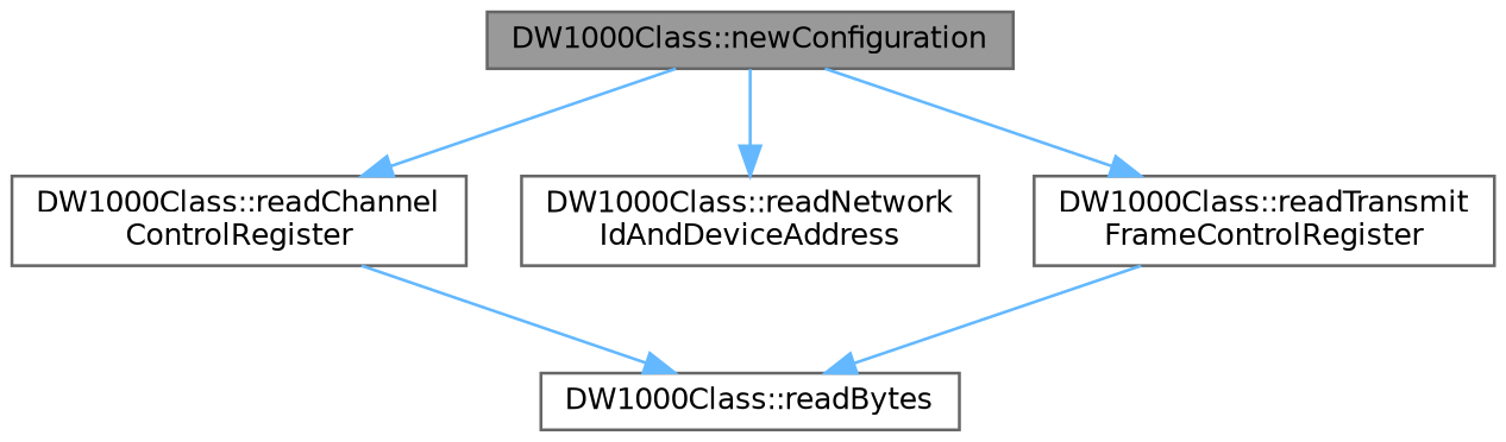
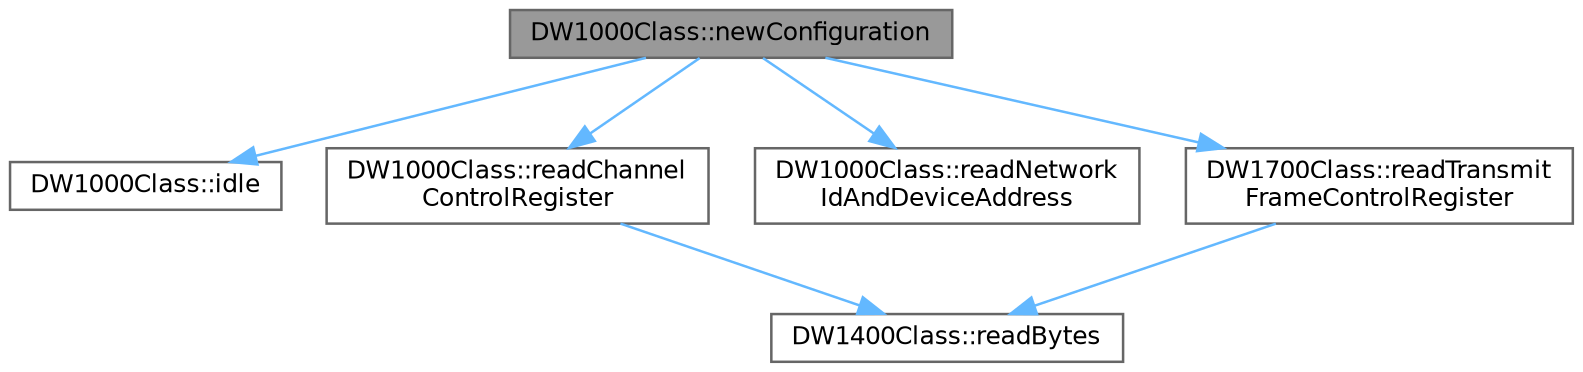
  digraph {
    rankdir=TB
    node [color=grey40 fillcolor=white fontname=Helvetica fontsize=10 shape=box style=filled]
    edge [color=steelblue1 fontname=Helvetica fontsize=10 labelfontname=Helvetica labelfontsize=10 style=solid]
    n1 [color=gray40 fillcolor=grey60 fontcolor=black height=0.2 label="DW1000Class::newConfiguration" width=0.4]
+   n2 [height=0.2 label="DW1000Class::idle" width=0.4]
    n3 [height=0.2 label="DW1000Class::readChannel\lControlRegister" width=0.4]
    n4 [height=0.2 label="DW1000Class::readNetwork\lIdAndDeviceAddress" width=0.4]
-   n5 [height=0.2 label="DW1000Class::readTransmit\lFrameControlRegister" width=0.4]
-   n6 [height=0.2 label="DW1000Class::readBytes" width=0.4]
+   n5 [height=0.2 label="DW1700Class::readTransmit\lFrameControlRegister" width=0.4]
+   n6 [height=0.2 label="DW1400Class::readBytes" width=0.4]
+   n1 -> n2
    n1 -> n3
    n1 -> n4
    n1 -> n5
    n3 -> n6
    n5 -> n6
  }
